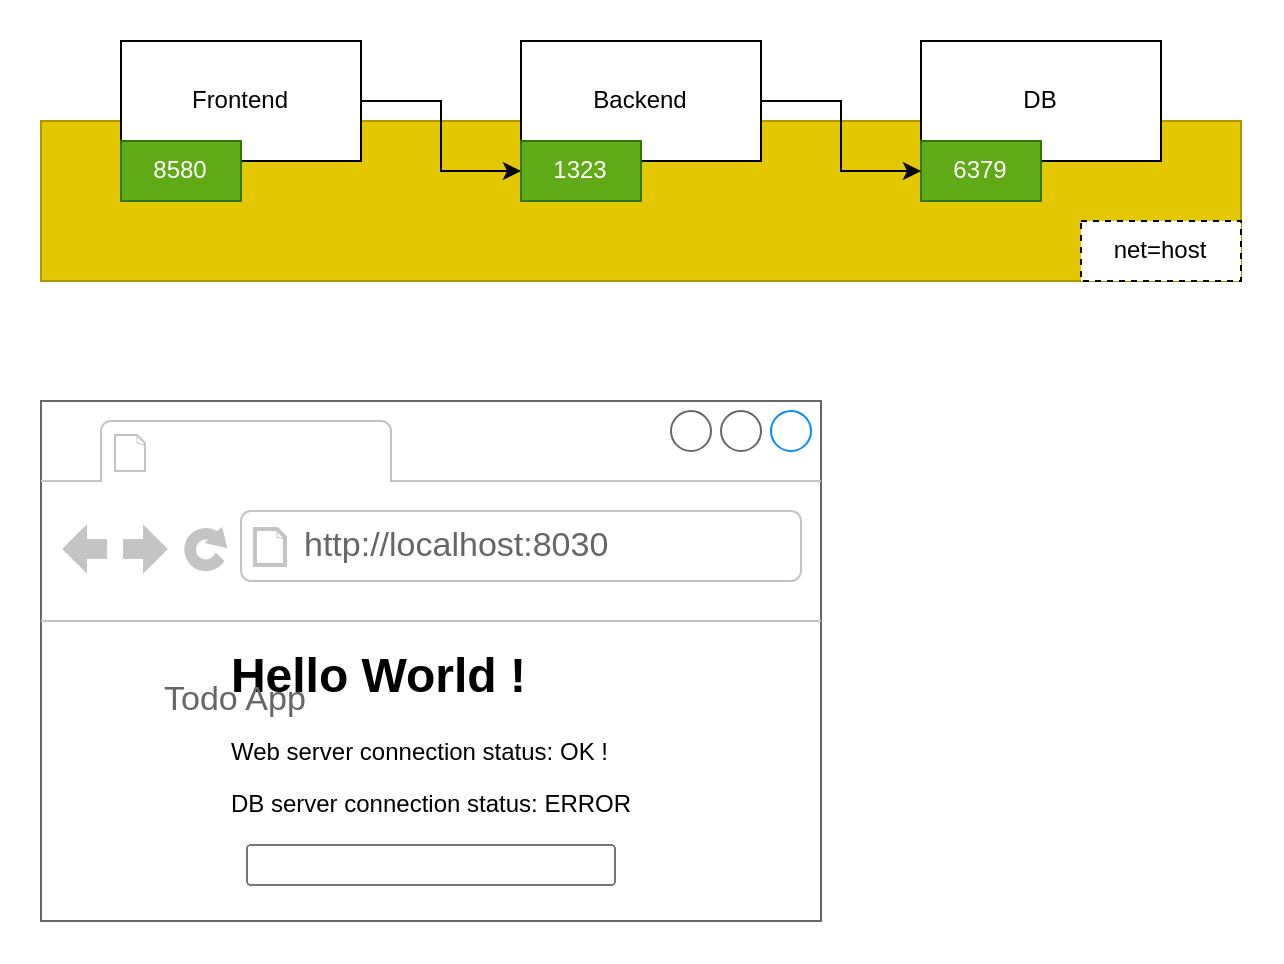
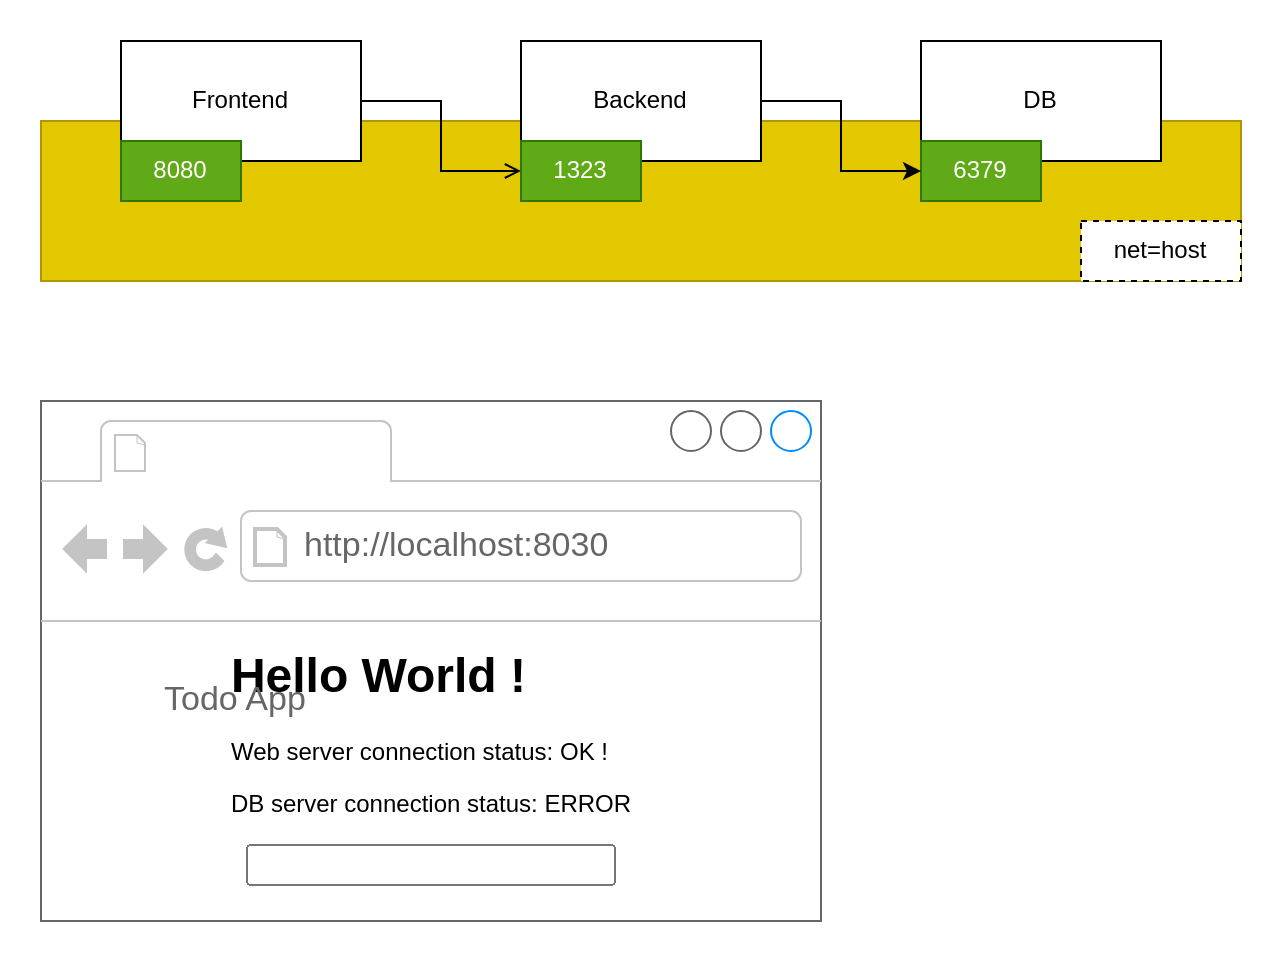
  <mxCell id="0" />
  <mxCell id="1" parent="0" />
  <mxCell id="2" value="" style="rounded=0;whiteSpace=wrap;html=1;fillColor=#e3c800;fontColor=#000000;strokeColor=#B09500;" vertex="1" parent="1"><mxGeometry x="20" y="60" width="600" height="80" as="geometry" /></mxCell>
- <mxCell id="3" style="edgeStyle=none;html=1;exitX=1;exitY=0.5;exitDx=0;exitDy=0;rounded=0;" edge="1" parent="1" source="4" target="8"><mxGeometry relative="1" as="geometry"><mxPoint x="200" y="50" as="targetPoint" /><Array as="points"><mxPoint x="220" y="50" /><mxPoint x="220" y="85" /></Array></mxGeometry></mxCell>
+ <mxCell id="3" style="edgeStyle=none;html=1;exitX=1;exitY=0.5;exitDx=0;exitDy=0;rounded=0;endArrow=open;" edge="1" parent="1" source="4" target="8"><mxGeometry relative="1" as="geometry"><mxPoint x="200" y="50" as="targetPoint" /><Array as="points"><mxPoint x="220" y="50" /><mxPoint x="220" y="85" /></Array></mxGeometry></mxCell>
  <mxCell id="4" value="Frontend" style="rounded=0;whiteSpace=wrap;html=1;" vertex="1" parent="1"><mxGeometry x="60" y="20" width="120" height="60" as="geometry" /></mxCell>
  <mxCell id="5" value="Backend" style="rounded=0;whiteSpace=wrap;html=1;" vertex="1" parent="1"><mxGeometry x="260" y="20" width="120" height="60" as="geometry" /></mxCell>
  <mxCell id="6" value="DB" style="rounded=0;whiteSpace=wrap;html=1;" vertex="1" parent="1"><mxGeometry x="460" y="20" width="120" height="60" as="geometry" /></mxCell>
- <mxCell id="7" value="8580" style="rounded=0;whiteSpace=wrap;html=1;fillColor=#60a917;fontColor=#ffffff;strokeColor=#2D7600;" vertex="1" parent="1"><mxGeometry x="60" y="70" width="60" height="30" as="geometry" /></mxCell>
+ <mxCell id="7" value="8080" style="rounded=0;whiteSpace=wrap;html=1;fillColor=#60a917;fontColor=#ffffff;strokeColor=#2D7600;" vertex="1" parent="1"><mxGeometry x="60" y="70" width="60" height="30" as="geometry" /></mxCell>
  <mxCell id="8" value="1323" style="rounded=0;whiteSpace=wrap;html=1;fillColor=#60a917;fontColor=#ffffff;strokeColor=#2D7600;" vertex="1" parent="1"><mxGeometry x="260" y="70" width="60" height="30" as="geometry" /></mxCell>
  <mxCell id="9" value="6379" style="rounded=0;whiteSpace=wrap;html=1;fillColor=#60a917;fontColor=#ffffff;strokeColor=#2D7600;" vertex="1" parent="1"><mxGeometry x="460" y="70" width="60" height="30" as="geometry" /></mxCell>
  <mxCell id="10" style="edgeStyle=none;html=1;rounded=0;" edge="1" parent="1" source="5" target="9"><mxGeometry relative="1" as="geometry"><mxPoint x="271" y="96" as="targetPoint" /><mxPoint x="191" y="61" as="sourcePoint" /><Array as="points"><mxPoint x="420" y="50" /><mxPoint x="420" y="85" /></Array></mxGeometry></mxCell>
  <mxCell id="11" value="net=host" style="rounded=0;whiteSpace=wrap;html=1;dashed=1;" vertex="1" parent="1"><mxGeometry x="540" y="110" width="80" height="30" as="geometry" /></mxCell>
  <mxCell id="12" value="&lt;h1&gt;&lt;br&gt;&lt;/h1&gt;&lt;h1&gt;&lt;br&gt;&lt;/h1&gt;&lt;h1 style=&quot;text-align: left&quot;&gt;Hello World !&lt;/h1&gt;&lt;p style=&quot;text-align: left&quot;&gt;Web server connection status: &lt;span id=&quot;status-server&quot;&gt;OK !&lt;/span&gt;&lt;/p&gt;&lt;p style=&quot;text-align: left&quot;&gt;DB server connection status: &lt;span id=&quot;status-db&quot;&gt;ERROR&lt;/span&gt;&lt;/p&gt;&lt;div id=&quot;items&quot;&gt;&lt;div id=&quot;adder&quot;&gt;&lt;input&gt;&lt;/div&gt;&lt;/div&gt;" style="strokeWidth=1;shadow=0;dashed=0;align=center;html=1;shape=mxgraph.mockup.containers.browserWindow;rSize=0;strokeColor=#666666;strokeColor2=#008cff;strokeColor3=#c4c4c4;mainText=,;recursiveResize=0;" vertex="1" parent="1"><mxGeometry x="20" y="200" width="390" height="260" as="geometry" /></mxCell>
  <mxCell id="13" value="Todo App" style="strokeWidth=1;shadow=0;dashed=0;align=center;html=1;shape=mxgraph.mockup.containers.anchor;fontSize=17;fontColor=#666666;align=left;" vertex="1" parent="12"><mxGeometry x="60" y="137" width="110" height="26" as="geometry" /></mxCell>
  <mxCell id="14" value="http://localhost:8030" style="strokeWidth=1;shadow=0;dashed=0;align=center;html=1;shape=mxgraph.mockup.containers.anchor;rSize=0;fontSize=17;fontColor=#666666;align=left;" vertex="1" parent="12"><mxGeometry x="130" y="60" width="250" height="26" as="geometry" /></mxCell>
